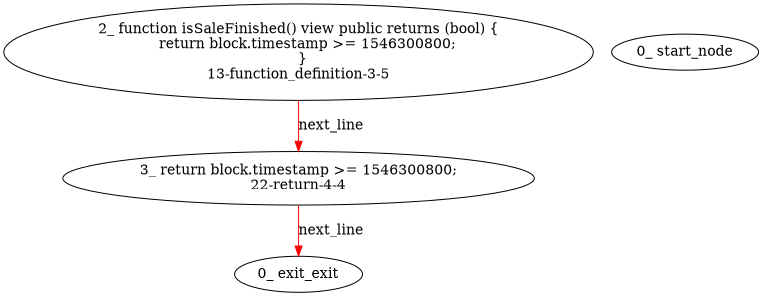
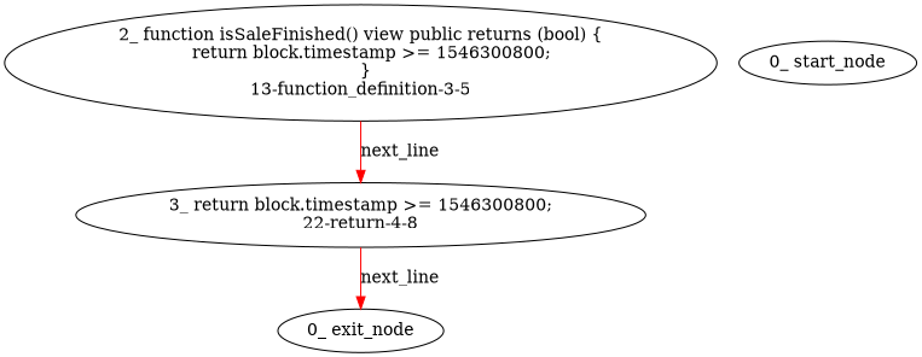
  digraph {
    edge [color=red edge_type=CFG_edge]
    n1 [label="2_ function isSaleFinished() view public returns (bool) {\n    return block.timestamp >= 1546300800;\n  }\n13-function_definition-3-5" method="isSaleFinished()" type_label=function_definition]
-   n2 [label="3_ return block.timestamp >= 1546300800;\n22-return-4-4" method="isSaleFinished()" type_label=return]
-   n3 [label="0_ exit_exit" type_label=exit]
+   n2 [label="3_ return block.timestamp >= 1546300800;\n22-return-4-8" method="isSaleFinished()" type_label=return]
+   n3 [label="0_ exit_node" type_label=exit]
    n4 [label="0_ start_node" type_label=start]
    n1 -> n2 [controlflow_type=next_line label=next_line]
    n2 -> n3 [controlflow_type=return_exit label=next_line]
  }
